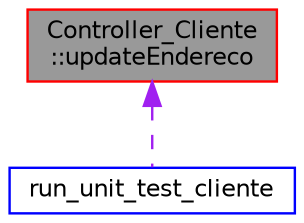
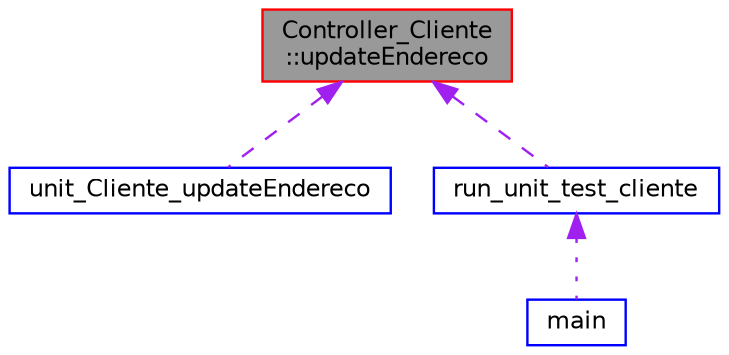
  digraph {
    fontname="DejaVu Sans"
    rankdir=TB
    node [color=blue fillcolor=white fontname="DejaVu Sans" fontsize=10 shape=box style=filled]
    edge [color=purple dir=back fontname="DejaVu Sans" fontsize=10 labelfontname=Helvetica labelfontsize=10 style=dashed]
    n1 [color=red fillcolor=grey60 fontcolor=black height=0.2 label="Controller_Cliente\l::updateEndereco" width=0.4]
+   n2 [height=0.2 label=unit_Cliente_updateEndereco width=0.4]
    n3 [height=0.2 label=run_unit_test_cliente width=0.4]
+   n4 [height=0.2 label=main width=0.4]
+   n1 -> n2
    n1 -> n3
+   n3 -> n4 [style=dotted]
  }
